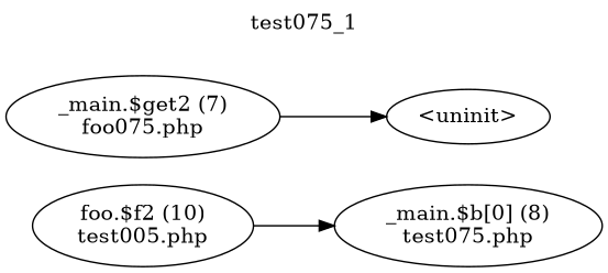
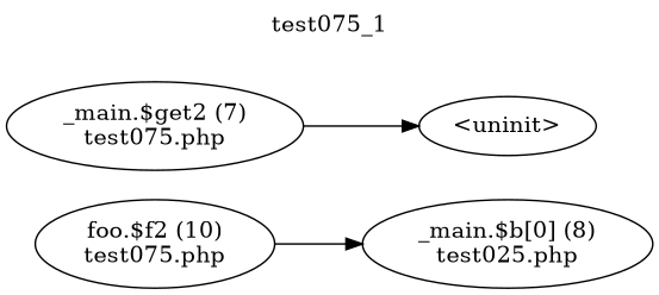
  digraph {
    label=test075_1
    labelloc=t
    rankdir=LR
    node [shape=ellipse]
-   n1 [label="foo.$f2 (10)\ntest005.php"]
-   n2 [label="_main.$b[0] (8)\ntest075.php"]
-   n3 [label="_main.$get2 (7)\nfoo075.php"]
+   n1 [label="foo.$f2 (10)\ntest075.php"]
+   n2 [label="_main.$b[0] (8)\ntest025.php"]
+   n3 [label="_main.$get2 (7)\ntest075.php"]
    n4 [label="<uninit>"]
    n1 -> n2
    n3 -> n4
  }
